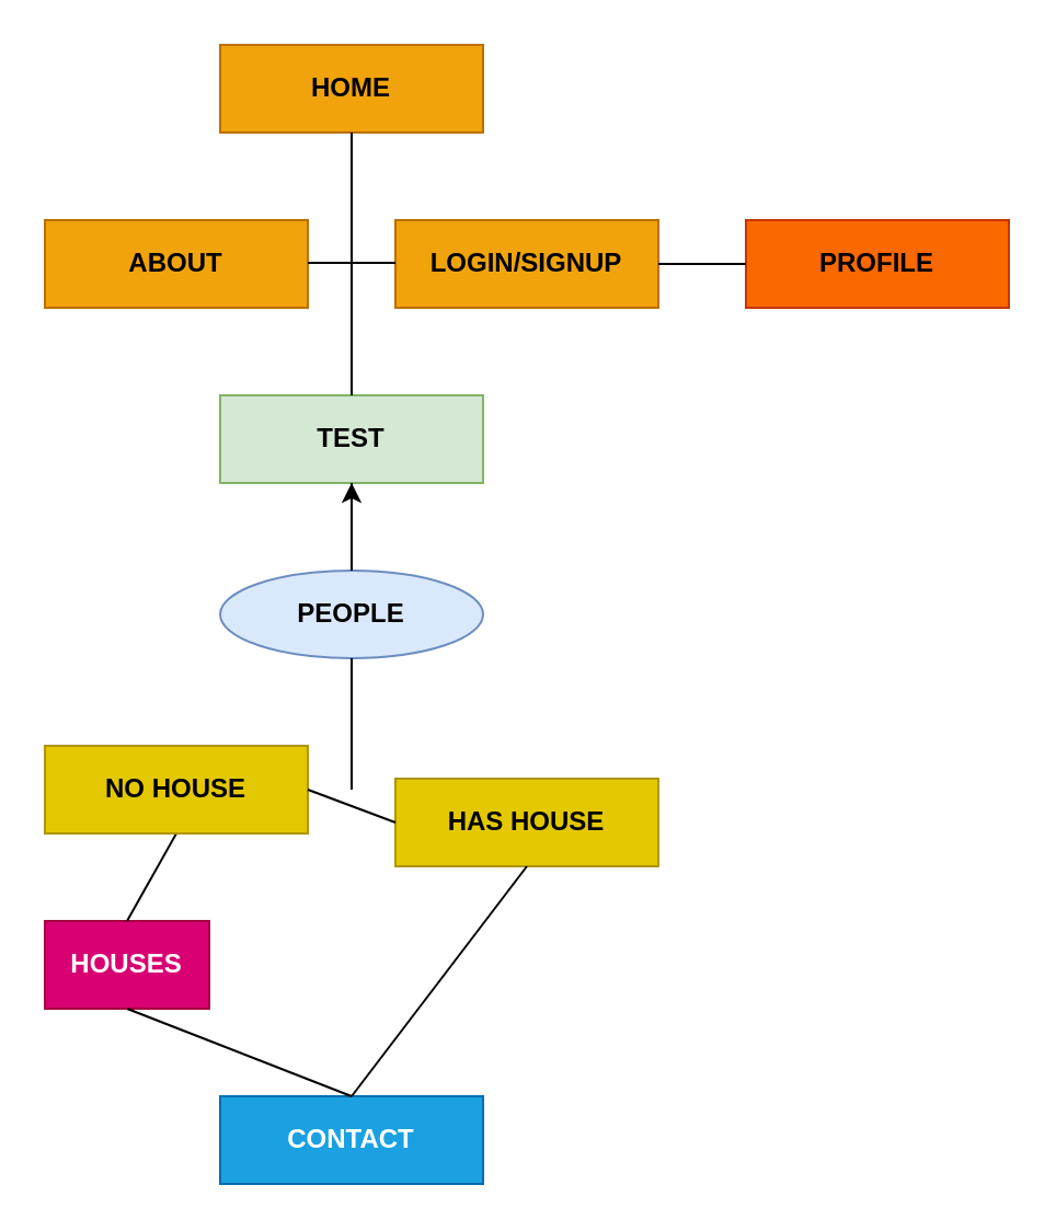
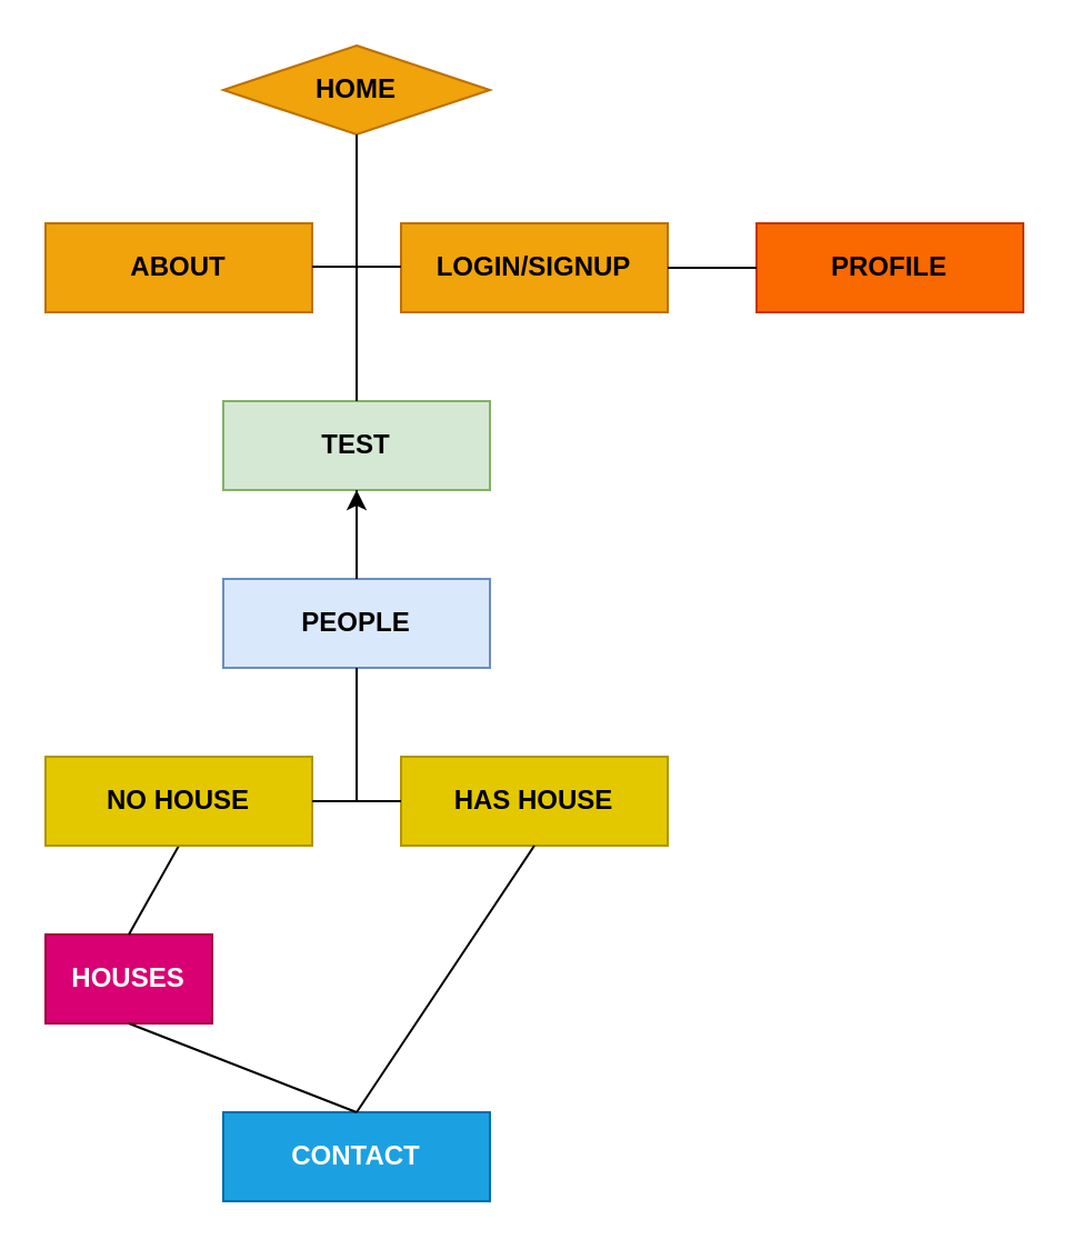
  <mxCell id="0" />
  <mxCell id="1" parent="0" />
- <mxCell id="2" value="&lt;b&gt;HOME&lt;/b&gt;" style="rounded=0;whiteSpace=wrap;html=1;fillColor=#f0a30a;strokeColor=#BD7000;fontColor=#000000;" parent="1" vertex="1"><mxGeometry x="100" y="20" width="120" height="40" as="geometry" /></mxCell>
+ <mxCell id="2" value="&lt;b&gt;HOME&lt;/b&gt;" style="rhombus;whiteSpace=wrap;html=1;fillColor=#f0a30a;strokeColor=#BD7000;fontColor=#000000;" parent="1" vertex="1"><mxGeometry x="100" y="20" width="120" height="40" as="geometry" /></mxCell>
  <mxCell id="3" value="&lt;b&gt;LOGIN/SIGNUP&lt;/b&gt;" style="rounded=0;whiteSpace=wrap;html=1;fillColor=#f0a30a;strokeColor=#BD7000;fontColor=#000000;" parent="1" vertex="1"><mxGeometry x="180" y="100" width="120" height="40" as="geometry" /></mxCell>
  <mxCell id="4" value="&lt;b&gt;ABOUT&lt;/b&gt;" style="rounded=0;whiteSpace=wrap;html=1;fillColor=#f0a30a;strokeColor=#BD7000;fontColor=#000000;" parent="1" vertex="1"><mxGeometry x="20" y="100" width="120" height="40" as="geometry" /></mxCell>
  <mxCell id="5" value="&lt;b&gt;HOUSES&lt;/b&gt;" style="rounded=0;whiteSpace=wrap;html=1;fillColor=#d80073;strokeColor=#A50040;fontColor=#ffffff;" parent="1" vertex="1"><mxGeometry x="20" y="420" width="75" height="40" as="geometry" /></mxCell>
  <mxCell id="6" value="" style="edgeStyle=orthogonalEdgeStyle;rounded=0;orthogonalLoop=1;jettySize=auto;html=1;" edge="1" parent="1" source="7" target="8"><mxGeometry relative="1" as="geometry" /></mxCell>
- <mxCell id="7" value="&lt;b&gt;PEOPLE&lt;/b&gt;" style="ellipse;whiteSpace=wrap;html=1;fillColor=#dae8fc;strokeColor=#6c8ebf;" parent="1" vertex="1"><mxGeometry x="100" y="260" width="120" height="40" as="geometry" /></mxCell>
+ <mxCell id="7" value="&lt;b&gt;PEOPLE&lt;/b&gt;" style="rounded=0;whiteSpace=wrap;html=1;fillColor=#dae8fc;strokeColor=#6c8ebf;" parent="1" vertex="1"><mxGeometry x="100" y="260" width="120" height="40" as="geometry" /></mxCell>
  <mxCell id="8" value="&lt;b&gt;TEST&lt;/b&gt;" style="rounded=0;whiteSpace=wrap;html=1;fillColor=#d5e8d4;strokeColor=#82b366;" parent="1" vertex="1"><mxGeometry x="100" y="180" width="120" height="40" as="geometry" /></mxCell>
  <mxCell id="9" value="" style="endArrow=none;html=1;exitX=1;exitY=0.5;exitDx=0;exitDy=0;entryX=0;entryY=0.5;entryDx=0;entryDy=0;" parent="1" edge="1"><mxGeometry width="50" height="50" relative="1" as="geometry"><mxPoint x="140" y="119.5" as="sourcePoint" /><mxPoint x="180" y="119.5" as="targetPoint" /></mxGeometry></mxCell>
  <mxCell id="10" value="&lt;b&gt;PROFILE&lt;/b&gt;" style="rounded=0;whiteSpace=wrap;html=1;fillColor=#fa6800;strokeColor=#C73500;fontColor=#000000;" parent="1" vertex="1"><mxGeometry x="340" y="100" width="120" height="40" as="geometry" /></mxCell>
  <mxCell id="11" value="" style="endArrow=none;html=1;exitX=0.5;exitY=1;exitDx=0;exitDy=0;entryX=0.5;entryY=0;entryDx=0;entryDy=0;" edge="1" parent="1" source="8" target="7"><mxGeometry width="50" height="50" relative="1" as="geometry"><mxPoint x="140" y="300" as="sourcePoint" /><mxPoint x="190" y="250" as="targetPoint" /></mxGeometry></mxCell>
  <mxCell id="12" value="" style="endArrow=none;html=1;exitX=0.5;exitY=0;exitDx=0;exitDy=0;" edge="1" parent="1" source="8"><mxGeometry width="50" height="50" relative="1" as="geometry"><mxPoint x="140" y="300" as="sourcePoint" /><mxPoint x="160" y="120" as="targetPoint" /></mxGeometry></mxCell>
  <mxCell id="13" value="" style="endArrow=none;html=1;exitX=1;exitY=0.5;exitDx=0;exitDy=0;entryX=0;entryY=0.5;entryDx=0;entryDy=0;" edge="1" parent="1" source="3" target="10"><mxGeometry width="50" height="50" relative="1" as="geometry"><mxPoint x="140" y="300" as="sourcePoint" /><mxPoint x="190" y="250" as="targetPoint" /></mxGeometry></mxCell>
  <mxCell id="14" value="" style="endArrow=none;html=1;exitX=0.5;exitY=1;exitDx=0;exitDy=0;entryX=0.5;entryY=0;entryDx=0;entryDy=0;" edge="1" parent="1" source="15" target="5"><mxGeometry width="50" height="50" relative="1" as="geometry"><mxPoint x="320" y="500" as="sourcePoint" /><mxPoint x="190" y="370" as="targetPoint" /></mxGeometry></mxCell>
  <mxCell id="15" value="&lt;b&gt;NO HOUSE&lt;/b&gt;" style="rounded=0;whiteSpace=wrap;html=1;fillColor=#e3c800;strokeColor=#B09500;fontColor=#000000;" vertex="1" parent="1"><mxGeometry x="20" y="340" width="120" height="40" as="geometry" /></mxCell>
- <mxCell id="16" value="&lt;b&gt;HAS HOUSE&lt;/b&gt;" style="rounded=0;whiteSpace=wrap;html=1;fillColor=#e3c800;strokeColor=#B09500;fontColor=#000000;" vertex="1" parent="1"><mxGeometry x="180" y="355" width="120" height="40" as="geometry" /></mxCell>
+ <mxCell id="16" value="&lt;b&gt;HAS HOUSE&lt;/b&gt;" style="rounded=0;whiteSpace=wrap;html=1;fillColor=#e3c800;strokeColor=#B09500;fontColor=#000000;" vertex="1" parent="1"><mxGeometry x="180" y="340" width="120" height="40" as="geometry" /></mxCell>
  <mxCell id="17" value="" style="endArrow=none;html=1;exitX=1;exitY=0.5;exitDx=0;exitDy=0;entryX=0;entryY=0.5;entryDx=0;entryDy=0;" edge="1" parent="1" source="15" target="16"><mxGeometry width="50" height="50" relative="1" as="geometry"><mxPoint x="230" y="290" as="sourcePoint" /><mxPoint x="270" y="290" as="targetPoint" /></mxGeometry></mxCell>
  <mxCell id="18" value="" style="endArrow=none;html=1;exitX=0.5;exitY=1;exitDx=0;exitDy=0;" edge="1" parent="1" source="7"><mxGeometry width="50" height="50" relative="1" as="geometry"><mxPoint x="140" y="300" as="sourcePoint" /><mxPoint x="160" y="360" as="targetPoint" /></mxGeometry></mxCell>
  <mxCell id="19" value="&lt;b&gt;CONTACT&lt;/b&gt;" style="rounded=0;whiteSpace=wrap;html=1;fillColor=#1ba1e2;strokeColor=#006EAF;fontColor=#ffffff;" vertex="1" parent="1"><mxGeometry x="100" y="500" width="120" height="40" as="geometry" /></mxCell>
  <mxCell id="20" value="" style="endArrow=none;html=1;exitX=0.5;exitY=1;exitDx=0;exitDy=0;entryX=0.5;entryY=0;entryDx=0;entryDy=0;" edge="1" parent="1" source="5" target="19"><mxGeometry width="50" height="50" relative="1" as="geometry"><mxPoint x="140" y="300" as="sourcePoint" /><mxPoint x="190" y="250" as="targetPoint" /></mxGeometry></mxCell>
  <mxCell id="21" value="" style="endArrow=none;html=1;exitX=0.5;exitY=1;exitDx=0;exitDy=0;entryX=0.5;entryY=0;entryDx=0;entryDy=0;" edge="1" parent="1" source="16" target="19"><mxGeometry width="50" height="50" relative="1" as="geometry"><mxPoint x="140" y="300" as="sourcePoint" /><mxPoint x="190" y="250" as="targetPoint" /></mxGeometry></mxCell>
  <mxCell id="22" value="" style="endArrow=none;html=1;exitX=0.5;exitY=1;exitDx=0;exitDy=0;" edge="1" parent="1" source="2"><mxGeometry width="50" height="50" relative="1" as="geometry"><mxPoint x="140" y="300" as="sourcePoint" /><mxPoint x="160" y="120" as="targetPoint" /></mxGeometry></mxCell>
